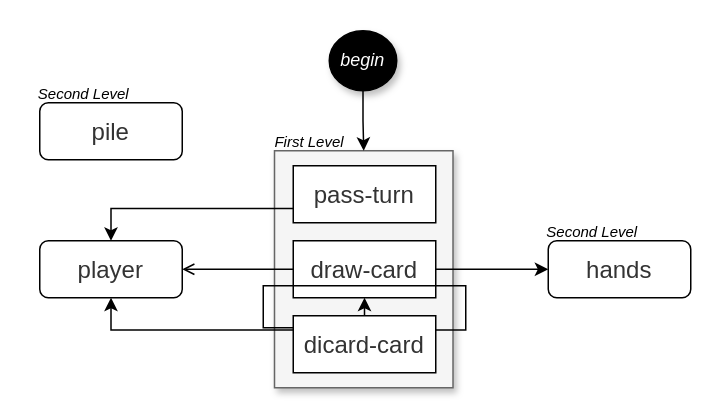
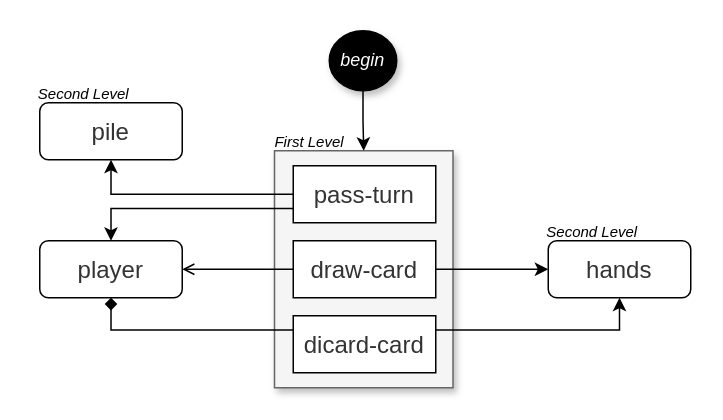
  <mxCell id="0" />
  <mxCell id="1" parent="0" />
  <mxCell id="2" value="" style="rounded=0;whiteSpace=wrap;html=1;fillColor=#f5f5f5;fontColor=#333333;strokeColor=#666666;shadow=1;" vertex="1" parent="1"><mxGeometry x="182.5" y="100" width="119" height="158" as="geometry" /></mxCell>
  <mxCell id="3" value="" style="edgeStyle=orthogonalEdgeStyle;rounded=0;orthogonalLoop=1;jettySize=auto;html=1;exitX=0;exitY=0.75;exitDx=0;exitDy=0;" edge="1" parent="1" source="5" target="12"><mxGeometry relative="1" as="geometry" /></mxCell>
+ <mxCell id="4" value="" style="edgeStyle=orthogonalEdgeStyle;rounded=0;orthogonalLoop=1;jettySize=auto;html=1;entryX=0.5;entryY=1;entryDx=0;entryDy=0;" edge="1" parent="1" source="5" target="13"><mxGeometry relative="1" as="geometry" /></mxCell>
  <mxCell id="5" value="&lt;span style=&quot;color: rgb(51, 51, 51); font-family: &amp;quot;trebuchet ms&amp;quot;, verdana, arial, sans-serif; font-size: 16px; text-wrap: nowrap; background-color: rgb(255, 255, 255);&quot;&gt;pass-turn&lt;/span&gt;" style="rounded=0;whiteSpace=wrap;html=1;" vertex="1" parent="1"><mxGeometry x="195" y="110" width="95" height="38" as="geometry" /></mxCell>
  <mxCell id="6" value="" style="edgeStyle=orthogonalEdgeStyle;rounded=0;orthogonalLoop=1;jettySize=auto;html=1;" edge="1" parent="1" source="7" target="14"><mxGeometry relative="1" as="geometry" /></mxCell>
  <mxCell id="7" value="&lt;span style=&quot;color: rgb(51, 51, 51); font-family: &amp;quot;trebuchet ms&amp;quot;, verdana, arial, sans-serif; font-size: 16px; text-wrap: nowrap; background-color: rgb(255, 255, 255);&quot;&gt;draw-card&lt;/span&gt;" style="rounded=0;whiteSpace=wrap;html=1;" vertex="1" parent="1"><mxGeometry x="195" y="160" width="95" height="38" as="geometry" /></mxCell>
- <mxCell id="8" value="" style="edgeStyle=orthogonalEdgeStyle;rounded=0;orthogonalLoop=1;jettySize=auto;html=1;exitX=0;exitY=0.25;exitDx=0;exitDy=0;" edge="1" parent="1" source="10" target="12"><mxGeometry relative="1" as="geometry" /></mxCell>
- <mxCell id="9" value="" style="edgeStyle=orthogonalEdgeStyle;rounded=0;orthogonalLoop=1;jettySize=auto;html=1;exitX=1;exitY=0.25;exitDx=0;exitDy=0;" edge="1" parent="1" source="10" target="7"><mxGeometry relative="1" as="geometry" /></mxCell>
+ <mxCell id="8" value="" style="edgeStyle=orthogonalEdgeStyle;rounded=0;orthogonalLoop=1;jettySize=auto;html=1;exitX=0;exitY=0.25;exitDx=0;exitDy=0;endArrow=diamond;" edge="1" parent="1" source="10" target="12"><mxGeometry relative="1" as="geometry" /></mxCell>
+ <mxCell id="9" value="" style="edgeStyle=orthogonalEdgeStyle;rounded=0;orthogonalLoop=1;jettySize=auto;html=1;exitX=1;exitY=0.25;exitDx=0;exitDy=0;" edge="1" parent="1" source="10" target="14"><mxGeometry relative="1" as="geometry" /></mxCell>
  <mxCell id="10" value="&lt;span style=&quot;color: rgb(51, 51, 51); font-family: &amp;quot;trebuchet ms&amp;quot;, verdana, arial, sans-serif; font-size: 16px; text-wrap: nowrap; background-color: rgb(255, 255, 255);&quot;&gt;dicard-card&lt;/span&gt;" style="rounded=0;whiteSpace=wrap;html=1;" vertex="1" parent="1"><mxGeometry x="195" y="210" width="95" height="38" as="geometry" /></mxCell>
  <mxCell id="11" value="" style="edgeStyle=orthogonalEdgeStyle;rounded=0;orthogonalLoop=1;jettySize=auto;html=1;exitX=0;exitY=0.5;exitDx=0;exitDy=0;endArrow=open;" edge="1" parent="1" source="7" target="12"><mxGeometry relative="1" as="geometry" /></mxCell>
  <mxCell id="12" value="&lt;span style=&quot;color: rgb(51, 51, 51); font-family: &amp;quot;trebuchet ms&amp;quot;, verdana, arial, sans-serif; font-size: 16px; text-wrap: nowrap; background-color: rgb(255, 255, 255);&quot;&gt;player&lt;/span&gt;" style="rounded=1;whiteSpace=wrap;html=1;" vertex="1" parent="1"><mxGeometry x="26" y="160" width="95" height="38" as="geometry" /></mxCell>
  <mxCell id="13" value="&lt;span style=&quot;color: rgb(51, 51, 51); font-family: &amp;quot;trebuchet ms&amp;quot;, verdana, arial, sans-serif; font-size: 16px; text-wrap: nowrap; background-color: rgb(255, 255, 255);&quot;&gt;pile&lt;/span&gt;" style="rounded=1;whiteSpace=wrap;html=1;" vertex="1" parent="1"><mxGeometry x="26" y="68" width="95" height="38" as="geometry" /></mxCell>
  <mxCell id="14" value="&lt;span style=&quot;color: rgb(51, 51, 51); font-family: &amp;quot;trebuchet ms&amp;quot;, verdana, arial, sans-serif; font-size: 16px; text-wrap: nowrap; background-color: rgb(255, 255, 255);&quot;&gt;hands&lt;/span&gt;" style="rounded=1;whiteSpace=wrap;html=1;" vertex="1" parent="1"><mxGeometry x="365" y="160" width="95" height="38" as="geometry" /></mxCell>
  <mxCell id="15" value="" style="edgeStyle=orthogonalEdgeStyle;rounded=0;orthogonalLoop=1;jettySize=auto;html=1;entryX=0.5;entryY=0;entryDx=0;entryDy=0;" edge="1" parent="1" source="16" target="2"><mxGeometry relative="1" as="geometry" /></mxCell>
  <mxCell id="16" value="begin" style="ellipse;whiteSpace=wrap;html=1;fontStyle=2;fillColor=#000000;fontColor=#FFFFFF;shadow=1;" vertex="1" parent="1"><mxGeometry x="219" y="20" width="45" height="40" as="geometry" /></mxCell>
  <mxCell id="17" value="First Level" style="text;html=1;align=center;verticalAlign=middle;whiteSpace=wrap;rounded=0;fontStyle=2;fontSize=10;" vertex="1" parent="1"><mxGeometry x="175.5" y="79" width="60" height="30" as="geometry" /></mxCell>
  <mxCell id="18" value="Second Level" style="text;html=1;align=center;verticalAlign=middle;whiteSpace=wrap;rounded=0;fontStyle=2;fontSize=10;" vertex="1" parent="1"><mxGeometry x="20" y="47" width="71" height="30" as="geometry" /></mxCell>
  <mxCell id="19" value="Second Level" style="text;html=1;align=center;verticalAlign=middle;whiteSpace=wrap;rounded=0;fontStyle=2;fontSize=10;" vertex="1" parent="1"><mxGeometry x="359" y="139" width="71" height="30" as="geometry" /></mxCell>
